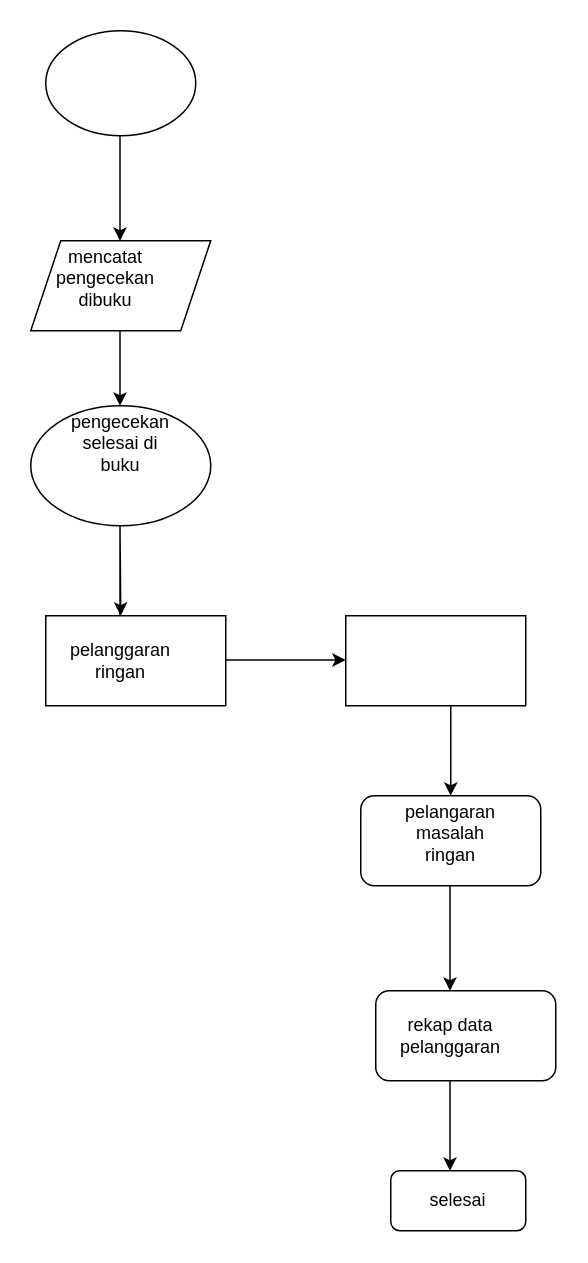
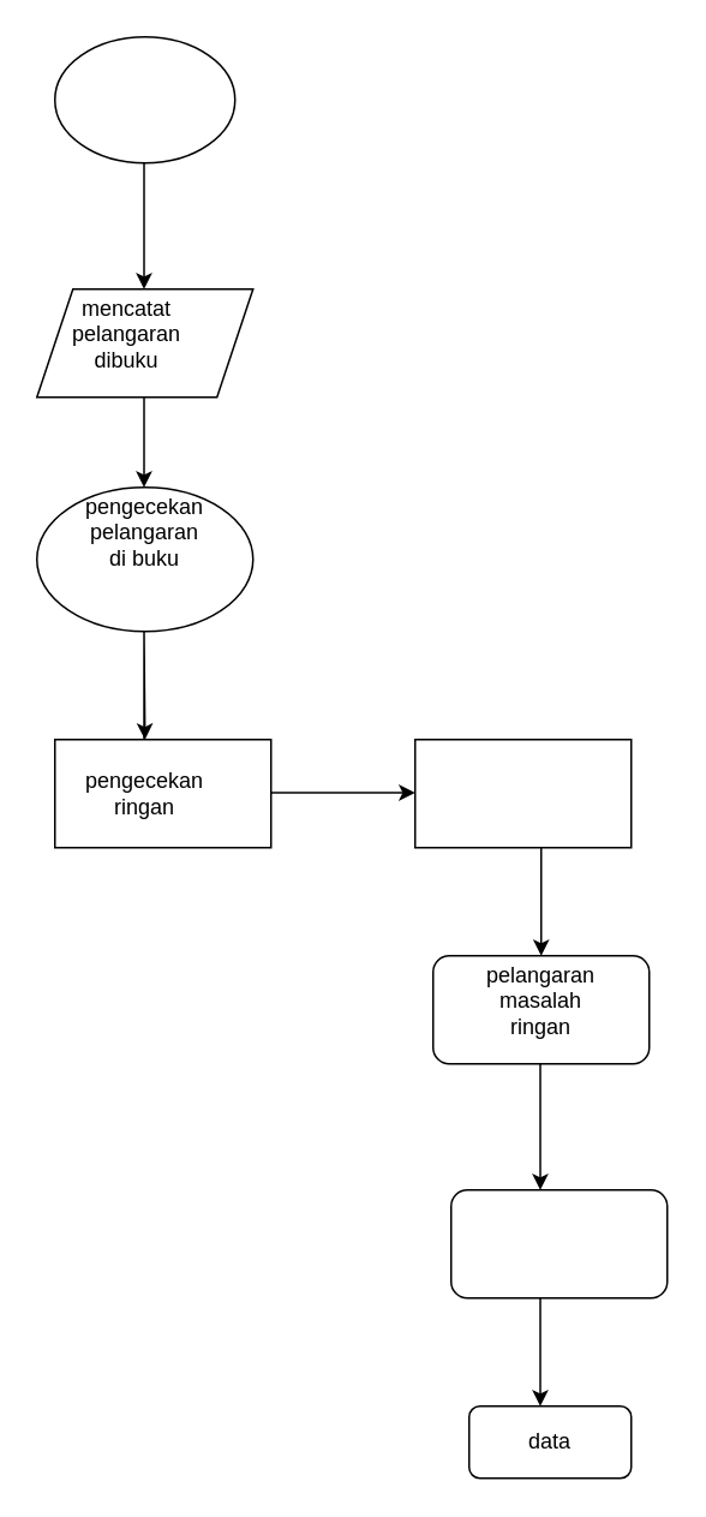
  <mxCell id="0" />
  <mxCell id="1" parent="0" />
  <mxCell id="2" value="" style="ellipse;whiteSpace=wrap;html=1;" vertex="1" parent="1"><mxGeometry x="30" y="20" width="100" height="70" as="geometry" /></mxCell>
  <mxCell id="3" value="" style="endArrow=classic;html=1;rounded=0;" edge="1" parent="1"><mxGeometry width="50" height="50" relative="1" as="geometry"><mxPoint x="79.5" y="90" as="sourcePoint" /><mxPoint x="79.5" y="160" as="targetPoint" /></mxGeometry></mxCell>
  <mxCell id="4" value="" style="shape=parallelogram;perimeter=parallelogramPerimeter;whiteSpace=wrap;html=1;fixedSize=1;" vertex="1" parent="1"><mxGeometry x="20" y="160" width="120" height="60" as="geometry" /></mxCell>
- <mxCell id="5" value="mencatat pengecekan dibuku" style="text;html=1;align=center;verticalAlign=middle;whiteSpace=wrap;rounded=0;" vertex="1" parent="1"><mxGeometry x="40" y="170" width="60" height="30" as="geometry" /></mxCell>
+ <mxCell id="5" value="mencatat pelangaran dibuku" style="text;html=1;align=center;verticalAlign=middle;whiteSpace=wrap;rounded=0;" vertex="1" parent="1"><mxGeometry x="40" y="170" width="60" height="30" as="geometry" /></mxCell>
  <mxCell id="6" value="" style="endArrow=classic;html=1;rounded=0;" edge="1" parent="1"><mxGeometry width="50" height="50" relative="1" as="geometry"><mxPoint x="79.5" y="220" as="sourcePoint" /><mxPoint x="79.5" y="270" as="targetPoint" /></mxGeometry></mxCell>
  <mxCell id="7" value="" style="ellipse;whiteSpace=wrap;html=1;" vertex="1" parent="1"><mxGeometry x="20" y="270" width="120" height="80" as="geometry" /></mxCell>
- <mxCell id="8" value="pengecekan selesai di buku" style="text;html=1;align=center;verticalAlign=middle;whiteSpace=wrap;rounded=0;" vertex="1" parent="1"><mxGeometry x="50" y="280" width="60" height="30" as="geometry" /></mxCell>
+ <mxCell id="8" value="pengecekan pelangaran di buku" style="text;html=1;align=center;verticalAlign=middle;whiteSpace=wrap;rounded=0;" vertex="1" parent="1"><mxGeometry x="50" y="280" width="60" height="30" as="geometry" /></mxCell>
  <mxCell id="9" value="" style="endArrow=classic;html=1;rounded=0;" edge="1" parent="1"><mxGeometry width="50" height="50" relative="1" as="geometry"><mxPoint x="79.5" y="410" as="sourcePoint" /><mxPoint x="80" y="410" as="targetPoint" /><Array as="points"><mxPoint x="79.5" y="350" /></Array></mxGeometry></mxCell>
  <mxCell id="10" value="" style="rounded=0;whiteSpace=wrap;html=1;" vertex="1" parent="1"><mxGeometry x="30" y="410" width="120" height="60" as="geometry" /></mxCell>
- <mxCell id="11" value="pelanggaran ringan" style="text;html=1;align=center;verticalAlign=middle;whiteSpace=wrap;rounded=0;" vertex="1" parent="1"><mxGeometry x="50" y="425" width="60" height="30" as="geometry" /></mxCell>
+ <mxCell id="11" value="pengecekan ringan" style="text;html=1;align=center;verticalAlign=middle;whiteSpace=wrap;rounded=0;" vertex="1" parent="1"><mxGeometry x="50" y="425" width="60" height="30" as="geometry" /></mxCell>
  <mxCell id="12" value="" style="endArrow=classic;html=1;rounded=0;" edge="1" parent="1"><mxGeometry width="50" height="50" relative="1" as="geometry"><mxPoint x="150" y="439.5" as="sourcePoint" /><mxPoint x="230" y="439.5" as="targetPoint" /></mxGeometry></mxCell>
  <mxCell id="13" value="" style="rounded=0;whiteSpace=wrap;html=1;" vertex="1" parent="1"><mxGeometry x="230" y="410" width="120" height="60" as="geometry" /></mxCell>
  <mxCell id="14" value="" style="endArrow=classic;html=1;rounded=0;" edge="1" parent="1"><mxGeometry width="50" height="50" relative="1" as="geometry"><mxPoint x="300" y="470" as="sourcePoint" /><mxPoint x="300" y="530" as="targetPoint" /></mxGeometry></mxCell>
  <mxCell id="15" value="" style="rounded=1;whiteSpace=wrap;html=1;" vertex="1" parent="1"><mxGeometry x="240" y="530" width="120" height="60" as="geometry" /></mxCell>
  <mxCell id="16" value="pelangaran masalah ringan" style="text;html=1;align=center;verticalAlign=middle;whiteSpace=wrap;rounded=0;" vertex="1" parent="1"><mxGeometry x="270" y="540" width="60" height="30" as="geometry" /></mxCell>
  <mxCell id="17" value="" style="endArrow=classic;html=1;rounded=0;" edge="1" parent="1"><mxGeometry width="50" height="50" relative="1" as="geometry"><mxPoint x="299.5" y="590" as="sourcePoint" /><mxPoint x="299.5" y="660" as="targetPoint" /></mxGeometry></mxCell>
  <mxCell id="18" value="" style="rounded=1;whiteSpace=wrap;html=1;" vertex="1" parent="1"><mxGeometry x="250" y="660" width="120" height="60" as="geometry" /></mxCell>
- <mxCell id="19" value="rekap data pelanggaran" style="text;html=1;align=center;verticalAlign=middle;whiteSpace=wrap;rounded=0;" vertex="1" parent="1"><mxGeometry x="270" y="675" width="60" height="30" as="geometry" /></mxCell>
  <mxCell id="20" value="" style="endArrow=classic;html=1;rounded=0;" edge="1" parent="1"><mxGeometry width="50" height="50" relative="1" as="geometry"><mxPoint x="299.5" y="720" as="sourcePoint" /><mxPoint x="299.5" y="780" as="targetPoint" /></mxGeometry></mxCell>
  <mxCell id="21" value="" style="rounded=1;whiteSpace=wrap;html=1;" vertex="1" parent="1"><mxGeometry x="260" y="780" width="90" height="40" as="geometry" /></mxCell>
- <mxCell id="22" value="selesai" style="text;html=1;align=center;verticalAlign=middle;whiteSpace=wrap;rounded=0;" vertex="1" parent="1"><mxGeometry x="275" y="785" width="60" height="30" as="geometry" /></mxCell>
+ <mxCell id="22" value="data" style="text;html=1;align=center;verticalAlign=middle;whiteSpace=wrap;rounded=0;" vertex="1" parent="1"><mxGeometry x="275" y="785" width="60" height="30" as="geometry" /></mxCell>
